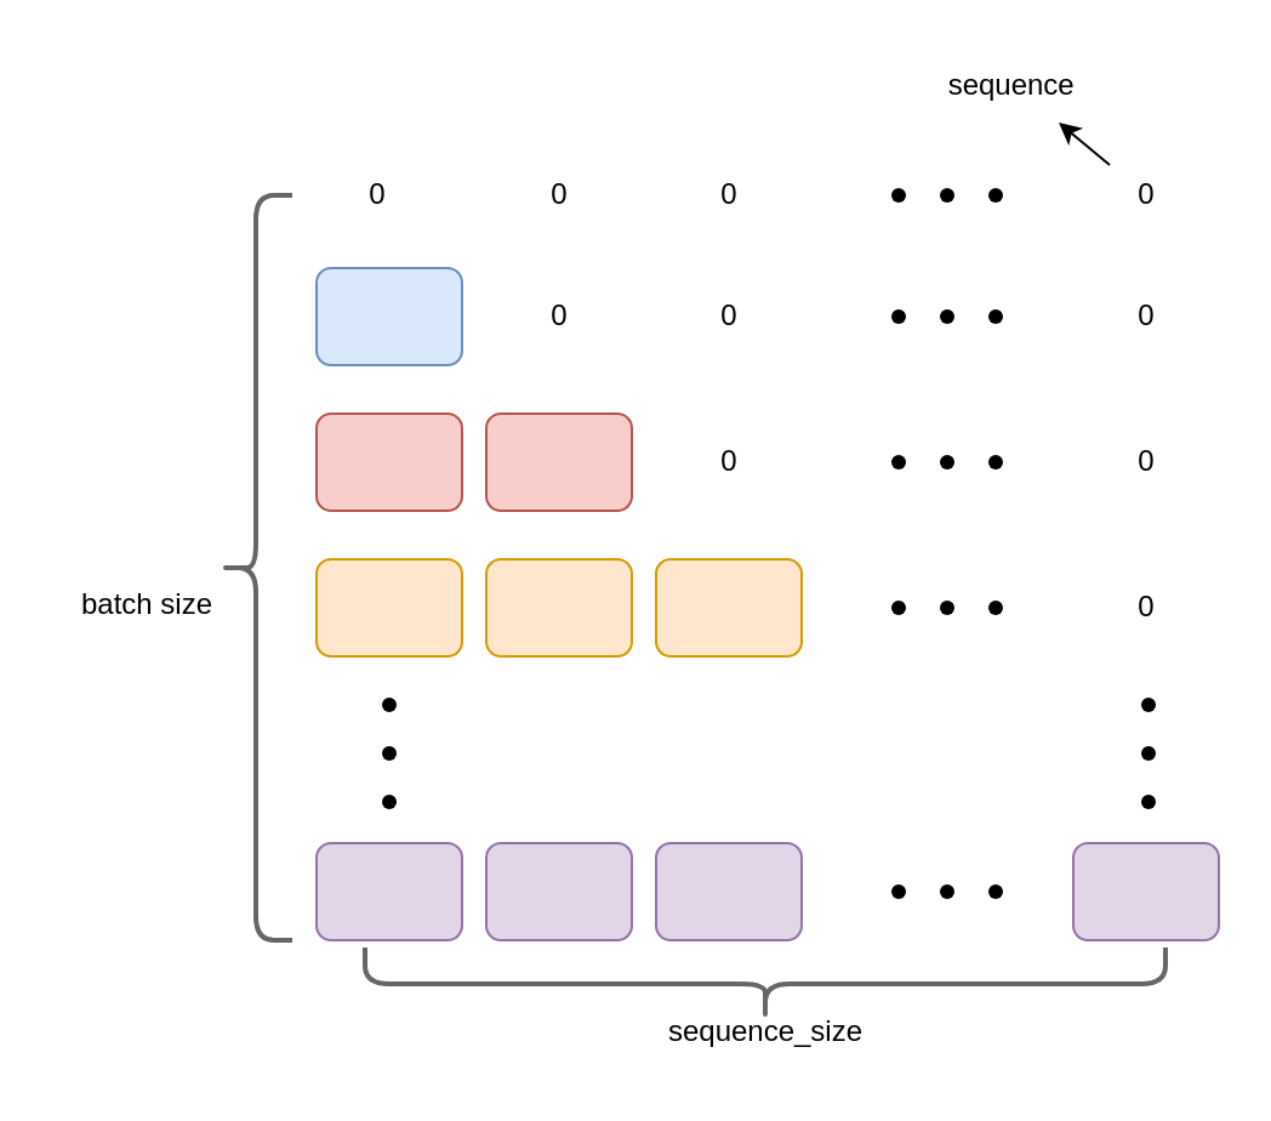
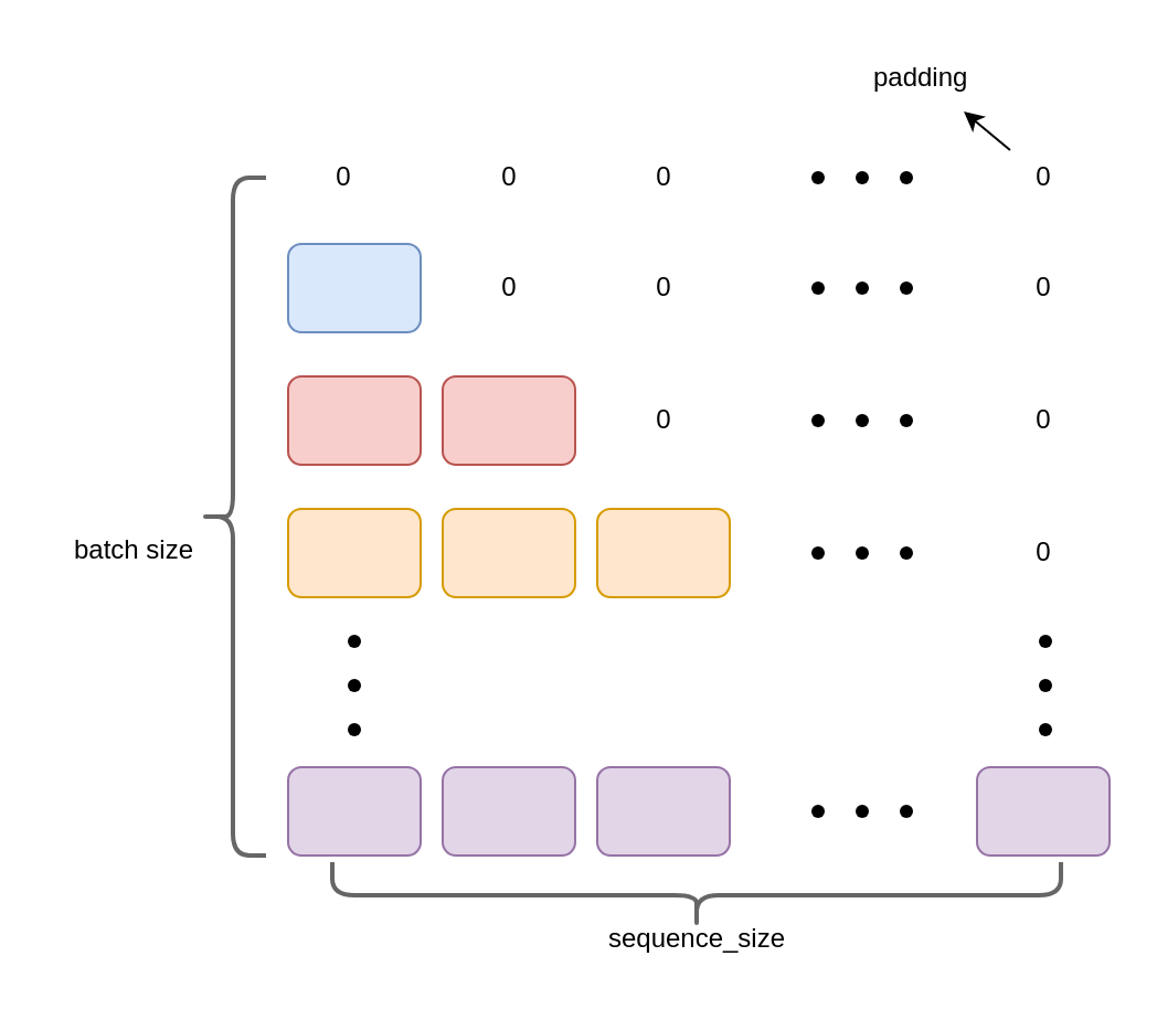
  <mxCell id="0" />
  <mxCell id="1" parent="0" />
  <mxCell id="2" value="" style="rounded=1;whiteSpace=wrap;html=1;fillColor=#dae8fc;strokeColor=#6c8ebf;" vertex="1" parent="1"><mxGeometry x="130" y="110" width="60" height="40" as="geometry" /></mxCell>
  <mxCell id="3" value="" style="rounded=1;whiteSpace=wrap;html=1;fillColor=#f8cecc;strokeColor=#b85450;" vertex="1" parent="1"><mxGeometry x="130" y="170" width="60" height="40" as="geometry" /></mxCell>
  <mxCell id="4" value="" style="rounded=1;whiteSpace=wrap;html=1;fillColor=#f8cecc;strokeColor=#b85450;" vertex="1" parent="1"><mxGeometry x="200" y="170" width="60" height="40" as="geometry" /></mxCell>
  <mxCell id="5" value="" style="rounded=1;whiteSpace=wrap;html=1;fillColor=#ffe6cc;strokeColor=#d79b00;" vertex="1" parent="1"><mxGeometry x="130" y="230" width="60" height="40" as="geometry" /></mxCell>
  <mxCell id="6" value="" style="rounded=1;whiteSpace=wrap;html=1;fillColor=#ffe6cc;strokeColor=#d79b00;" vertex="1" parent="1"><mxGeometry x="200" y="230" width="60" height="40" as="geometry" /></mxCell>
  <mxCell id="7" value="" style="rounded=1;whiteSpace=wrap;html=1;fillColor=#ffe6cc;strokeColor=#d79b00;" vertex="1" parent="1"><mxGeometry x="270" y="230" width="60" height="40" as="geometry" /></mxCell>
  <mxCell id="8" value="" style="rounded=1;whiteSpace=wrap;html=1;fillColor=#e1d5e7;strokeColor=#9673a6;" vertex="1" parent="1"><mxGeometry x="130" y="347" width="60" height="40" as="geometry" /></mxCell>
  <mxCell id="9" value="" style="rounded=1;whiteSpace=wrap;html=1;fillColor=#e1d5e7;strokeColor=#9673a6;" vertex="1" parent="1"><mxGeometry x="200" y="347" width="60" height="40" as="geometry" /></mxCell>
  <mxCell id="10" value="" style="rounded=1;whiteSpace=wrap;html=1;fillColor=#e1d5e7;strokeColor=#9673a6;" vertex="1" parent="1"><mxGeometry x="270" y="347" width="60" height="40" as="geometry" /></mxCell>
  <mxCell id="11" value="" style="shape=waypoint;sketch=0;size=6;pointerEvents=1;points=[];fillColor=none;resizable=0;rotatable=0;perimeter=centerPerimeter;snapToPoint=1;" vertex="1" parent="1"><mxGeometry x="140" y="270" width="40" height="40" as="geometry" /></mxCell>
  <mxCell id="12" value="" style="shape=waypoint;sketch=0;size=6;pointerEvents=1;points=[];fillColor=none;resizable=0;rotatable=0;perimeter=centerPerimeter;snapToPoint=1;" vertex="1" parent="1"><mxGeometry x="140" y="290" width="40" height="40" as="geometry" /></mxCell>
  <mxCell id="13" value="" style="shape=waypoint;sketch=0;size=6;pointerEvents=1;points=[];fillColor=none;resizable=0;rotatable=0;perimeter=centerPerimeter;snapToPoint=1;" vertex="1" parent="1"><mxGeometry x="140" y="310" width="40" height="40" as="geometry" /></mxCell>
  <mxCell id="14" value="" style="shape=waypoint;sketch=0;size=6;pointerEvents=1;points=[];fillColor=none;resizable=0;rotatable=0;perimeter=centerPerimeter;snapToPoint=1;" vertex="1" parent="1"><mxGeometry x="350" y="347" width="40" height="40" as="geometry" /></mxCell>
  <mxCell id="15" value="" style="shape=waypoint;sketch=0;size=6;pointerEvents=1;points=[];fillColor=none;resizable=0;rotatable=0;perimeter=centerPerimeter;snapToPoint=1;" vertex="1" parent="1"><mxGeometry x="370" y="347" width="40" height="40" as="geometry" /></mxCell>
  <mxCell id="16" value="" style="shape=waypoint;sketch=0;size=6;pointerEvents=1;points=[];fillColor=none;resizable=0;rotatable=0;perimeter=centerPerimeter;snapToPoint=1;" vertex="1" parent="1"><mxGeometry x="390" y="347" width="40" height="40" as="geometry" /></mxCell>
  <mxCell id="17" value="" style="rounded=1;whiteSpace=wrap;html=1;fillColor=#e1d5e7;strokeColor=#9673a6;" vertex="1" parent="1"><mxGeometry x="442" y="347" width="60" height="40" as="geometry" /></mxCell>
  <mxCell id="18" value="" style="shape=curlyBracket;whiteSpace=wrap;html=1;rounded=1;flipH=1;labelPosition=right;verticalLabelPosition=middle;align=left;verticalAlign=middle;direction=north;fillColor=#f5f5f5;strokeColor=#666666;strokeWidth=2;fontColor=#333333;" vertex="1" parent="1"><mxGeometry x="150" y="390" width="330" height="30" as="geometry" /></mxCell>
  <mxCell id="19" value="0" style="text;html=1;align=center;verticalAlign=middle;resizable=0;points=[];autosize=1;strokeColor=none;fillColor=none;" vertex="1" parent="1"><mxGeometry x="215" y="115" width="30" height="30" as="geometry" /></mxCell>
  <mxCell id="20" value="0" style="text;html=1;align=center;verticalAlign=middle;resizable=0;points=[];autosize=1;strokeColor=none;fillColor=none;" vertex="1" parent="1"><mxGeometry x="285" y="115" width="30" height="30" as="geometry" /></mxCell>
  <mxCell id="21" value="0" style="text;html=1;align=center;verticalAlign=middle;resizable=0;points=[];autosize=1;strokeColor=none;fillColor=none;" vertex="1" parent="1"><mxGeometry x="285" y="175" width="30" height="30" as="geometry" /></mxCell>
  <mxCell id="22" value="0" style="text;html=1;align=center;verticalAlign=middle;resizable=0;points=[];autosize=1;strokeColor=none;fillColor=none;" vertex="1" parent="1"><mxGeometry x="457" y="115" width="30" height="30" as="geometry" /></mxCell>
  <mxCell id="23" value="0" style="text;html=1;align=center;verticalAlign=middle;resizable=0;points=[];autosize=1;strokeColor=none;fillColor=none;" vertex="1" parent="1"><mxGeometry x="457" y="175" width="30" height="30" as="geometry" /></mxCell>
  <mxCell id="24" value="0" style="text;html=1;align=center;verticalAlign=middle;resizable=0;points=[];autosize=1;strokeColor=none;fillColor=none;" vertex="1" parent="1"><mxGeometry x="457" y="235" width="30" height="30" as="geometry" /></mxCell>
  <mxCell id="25" value="" style="shape=waypoint;sketch=0;size=6;pointerEvents=1;points=[];fillColor=none;resizable=0;rotatable=0;perimeter=centerPerimeter;snapToPoint=1;" vertex="1" parent="1"><mxGeometry x="350" y="230" width="40" height="40" as="geometry" /></mxCell>
  <mxCell id="26" value="" style="shape=waypoint;sketch=0;size=6;pointerEvents=1;points=[];fillColor=none;resizable=0;rotatable=0;perimeter=centerPerimeter;snapToPoint=1;" vertex="1" parent="1"><mxGeometry x="370" y="230" width="40" height="40" as="geometry" /></mxCell>
  <mxCell id="27" value="" style="shape=waypoint;sketch=0;size=6;pointerEvents=1;points=[];fillColor=none;resizable=0;rotatable=0;perimeter=centerPerimeter;snapToPoint=1;" vertex="1" parent="1"><mxGeometry x="390" y="230" width="40" height="40" as="geometry" /></mxCell>
  <mxCell id="28" value="" style="shape=waypoint;sketch=0;size=6;pointerEvents=1;points=[];fillColor=none;resizable=0;rotatable=0;perimeter=centerPerimeter;snapToPoint=1;" vertex="1" parent="1"><mxGeometry x="350" y="170" width="40" height="40" as="geometry" /></mxCell>
  <mxCell id="29" value="" style="shape=waypoint;sketch=0;size=6;pointerEvents=1;points=[];fillColor=none;resizable=0;rotatable=0;perimeter=centerPerimeter;snapToPoint=1;" vertex="1" parent="1"><mxGeometry x="370" y="170" width="40" height="40" as="geometry" /></mxCell>
  <mxCell id="30" value="" style="shape=waypoint;sketch=0;size=6;pointerEvents=1;points=[];fillColor=none;resizable=0;rotatable=0;perimeter=centerPerimeter;snapToPoint=1;" vertex="1" parent="1"><mxGeometry x="390" y="170" width="40" height="40" as="geometry" /></mxCell>
  <mxCell id="31" value="" style="shape=waypoint;sketch=0;size=6;pointerEvents=1;points=[];fillColor=none;resizable=0;rotatable=0;perimeter=centerPerimeter;snapToPoint=1;" vertex="1" parent="1"><mxGeometry x="350" y="110" width="40" height="40" as="geometry" /></mxCell>
  <mxCell id="32" value="" style="shape=waypoint;sketch=0;size=6;pointerEvents=1;points=[];fillColor=none;resizable=0;rotatable=0;perimeter=centerPerimeter;snapToPoint=1;" vertex="1" parent="1"><mxGeometry x="370" y="110" width="40" height="40" as="geometry" /></mxCell>
  <mxCell id="33" value="" style="shape=waypoint;sketch=0;size=6;pointerEvents=1;points=[];fillColor=none;resizable=0;rotatable=0;perimeter=centerPerimeter;snapToPoint=1;" vertex="1" parent="1"><mxGeometry x="390" y="110" width="40" height="40" as="geometry" /></mxCell>
  <mxCell id="34" value="" style="shape=waypoint;sketch=0;size=6;pointerEvents=1;points=[];fillColor=none;resizable=0;rotatable=0;perimeter=centerPerimeter;snapToPoint=1;" vertex="1" parent="1"><mxGeometry x="453" y="270" width="40" height="40" as="geometry" /></mxCell>
  <mxCell id="35" value="" style="shape=waypoint;sketch=0;size=6;pointerEvents=1;points=[];fillColor=none;resizable=0;rotatable=0;perimeter=centerPerimeter;snapToPoint=1;" vertex="1" parent="1"><mxGeometry x="453" y="290" width="40" height="40" as="geometry" /></mxCell>
  <mxCell id="36" value="" style="shape=waypoint;sketch=0;size=6;pointerEvents=1;points=[];fillColor=none;resizable=0;rotatable=0;perimeter=centerPerimeter;snapToPoint=1;" vertex="1" parent="1"><mxGeometry x="453" y="310" width="40" height="40" as="geometry" /></mxCell>
  <mxCell id="37" value="" style="shape=curlyBracket;whiteSpace=wrap;html=1;rounded=1;flipH=1;labelPosition=right;verticalLabelPosition=middle;align=left;verticalAlign=middle;direction=west;fillColor=#f5f5f5;strokeColor=#666666;strokeWidth=2;fontColor=#333333;" vertex="1" parent="1"><mxGeometry x="90" y="80" width="30" height="307" as="geometry" /></mxCell>
  <mxCell id="38" value="batch size" style="text;html=1;align=center;verticalAlign=middle;resizable=0;points=[];autosize=1;strokeColor=none;fillColor=none;" vertex="1" parent="1"><mxGeometry x="20" y="233.5" width="80" height="30" as="geometry" /></mxCell>
  <mxCell id="39" value="sequence_size" style="text;html=1;align=center;verticalAlign=middle;resizable=0;points=[];autosize=1;strokeColor=none;fillColor=none;" vertex="1" parent="1"><mxGeometry x="265" y="410" width="100" height="30" as="geometry" /></mxCell>
- <mxCell id="40" value="sequence&amp;nbsp;" style="text;html=1;align=center;verticalAlign=middle;resizable=0;points=[];autosize=1;strokeColor=none;fillColor=none;" vertex="1" parent="1"><mxGeometry x="383" y="20" width="70" height="30" as="geometry" /></mxCell>
+ <mxCell id="40" value="padding&amp;nbsp;" style="text;html=1;align=center;verticalAlign=middle;resizable=0;points=[];autosize=1;strokeColor=none;fillColor=none;" vertex="1" parent="1"><mxGeometry x="383" y="20" width="70" height="30" as="geometry" /></mxCell>
  <mxCell id="41" value="0" style="text;html=1;align=center;verticalAlign=middle;resizable=0;points=[];autosize=1;strokeColor=none;fillColor=none;" vertex="1" parent="1"><mxGeometry x="215" y="65" width="30" height="30" as="geometry" /></mxCell>
  <mxCell id="42" value="0" style="text;html=1;align=center;verticalAlign=middle;resizable=0;points=[];autosize=1;strokeColor=none;fillColor=none;" vertex="1" parent="1"><mxGeometry x="285" y="65" width="30" height="30" as="geometry" /></mxCell>
  <mxCell id="43" value="0" style="text;html=1;align=center;verticalAlign=middle;resizable=0;points=[];autosize=1;strokeColor=none;fillColor=none;" vertex="1" parent="1"><mxGeometry x="457" y="65" width="30" height="30" as="geometry" /></mxCell>
  <mxCell id="44" value="" style="shape=waypoint;sketch=0;size=6;pointerEvents=1;points=[];fillColor=none;resizable=0;rotatable=0;perimeter=centerPerimeter;snapToPoint=1;" vertex="1" parent="1"><mxGeometry x="350" y="60" width="40" height="40" as="geometry" /></mxCell>
  <mxCell id="45" value="" style="shape=waypoint;sketch=0;size=6;pointerEvents=1;points=[];fillColor=none;resizable=0;rotatable=0;perimeter=centerPerimeter;snapToPoint=1;" vertex="1" parent="1"><mxGeometry x="370" y="60" width="40" height="40" as="geometry" /></mxCell>
  <mxCell id="46" value="" style="shape=waypoint;sketch=0;size=6;pointerEvents=1;points=[];fillColor=none;resizable=0;rotatable=0;perimeter=centerPerimeter;snapToPoint=1;" vertex="1" parent="1"><mxGeometry x="390" y="60" width="40" height="40" as="geometry" /></mxCell>
  <mxCell id="47" value="0" style="text;html=1;align=center;verticalAlign=middle;resizable=0;points=[];autosize=1;strokeColor=none;fillColor=none;" vertex="1" parent="1"><mxGeometry x="140" y="65" width="30" height="30" as="geometry" /></mxCell>
  <mxCell id="48" value="" style="endArrow=classic;html=1;rounded=0;" edge="1" parent="1" source="43" target="40"><mxGeometry width="50" height="50" relative="1" as="geometry"><mxPoint x="470" y="90" as="sourcePoint" /><mxPoint x="520" y="40" as="targetPoint" /></mxGeometry></mxCell>
